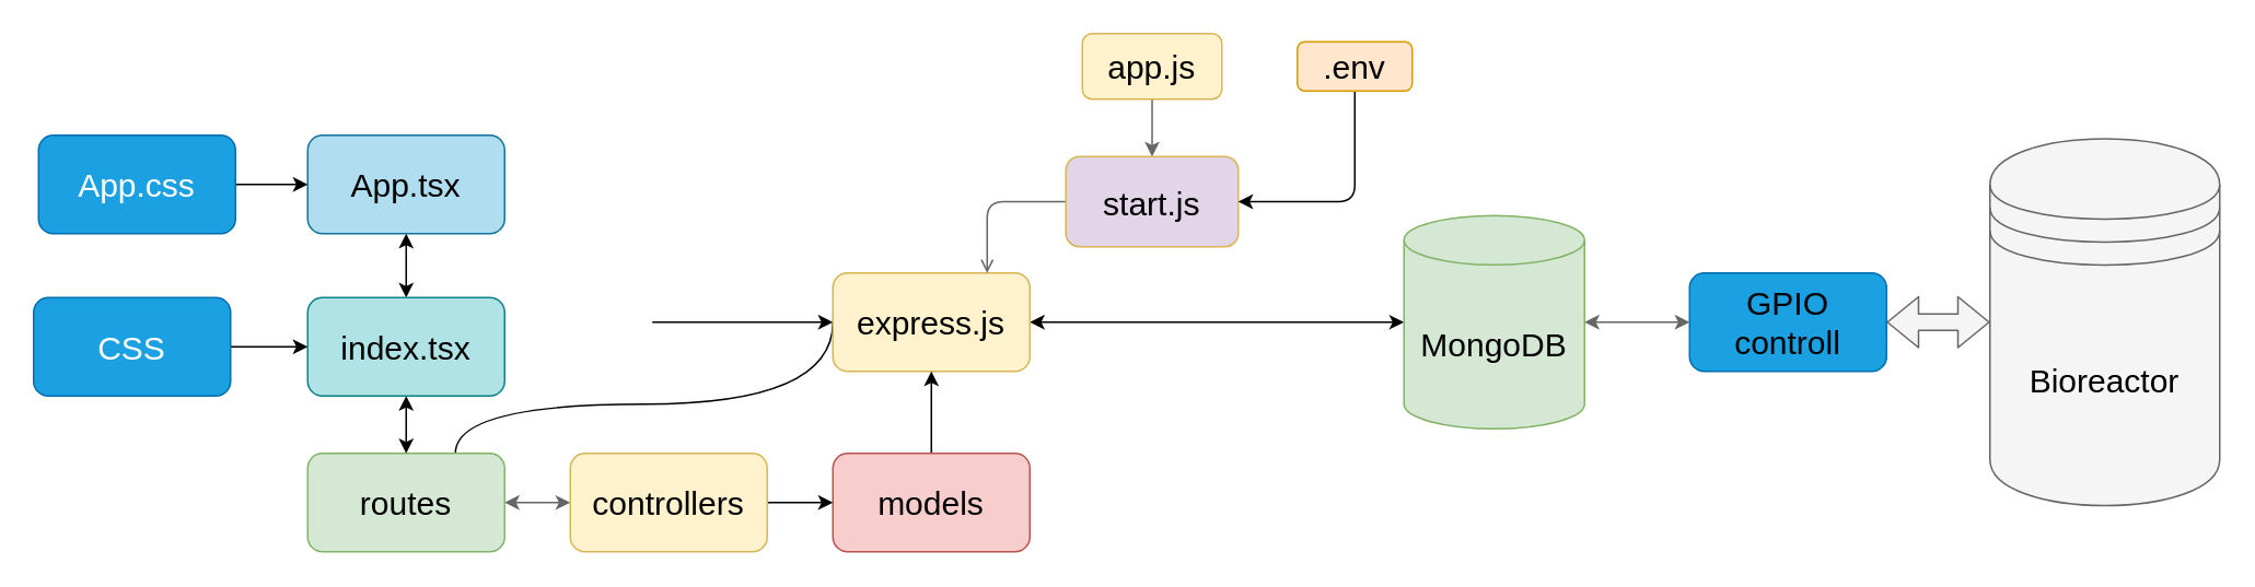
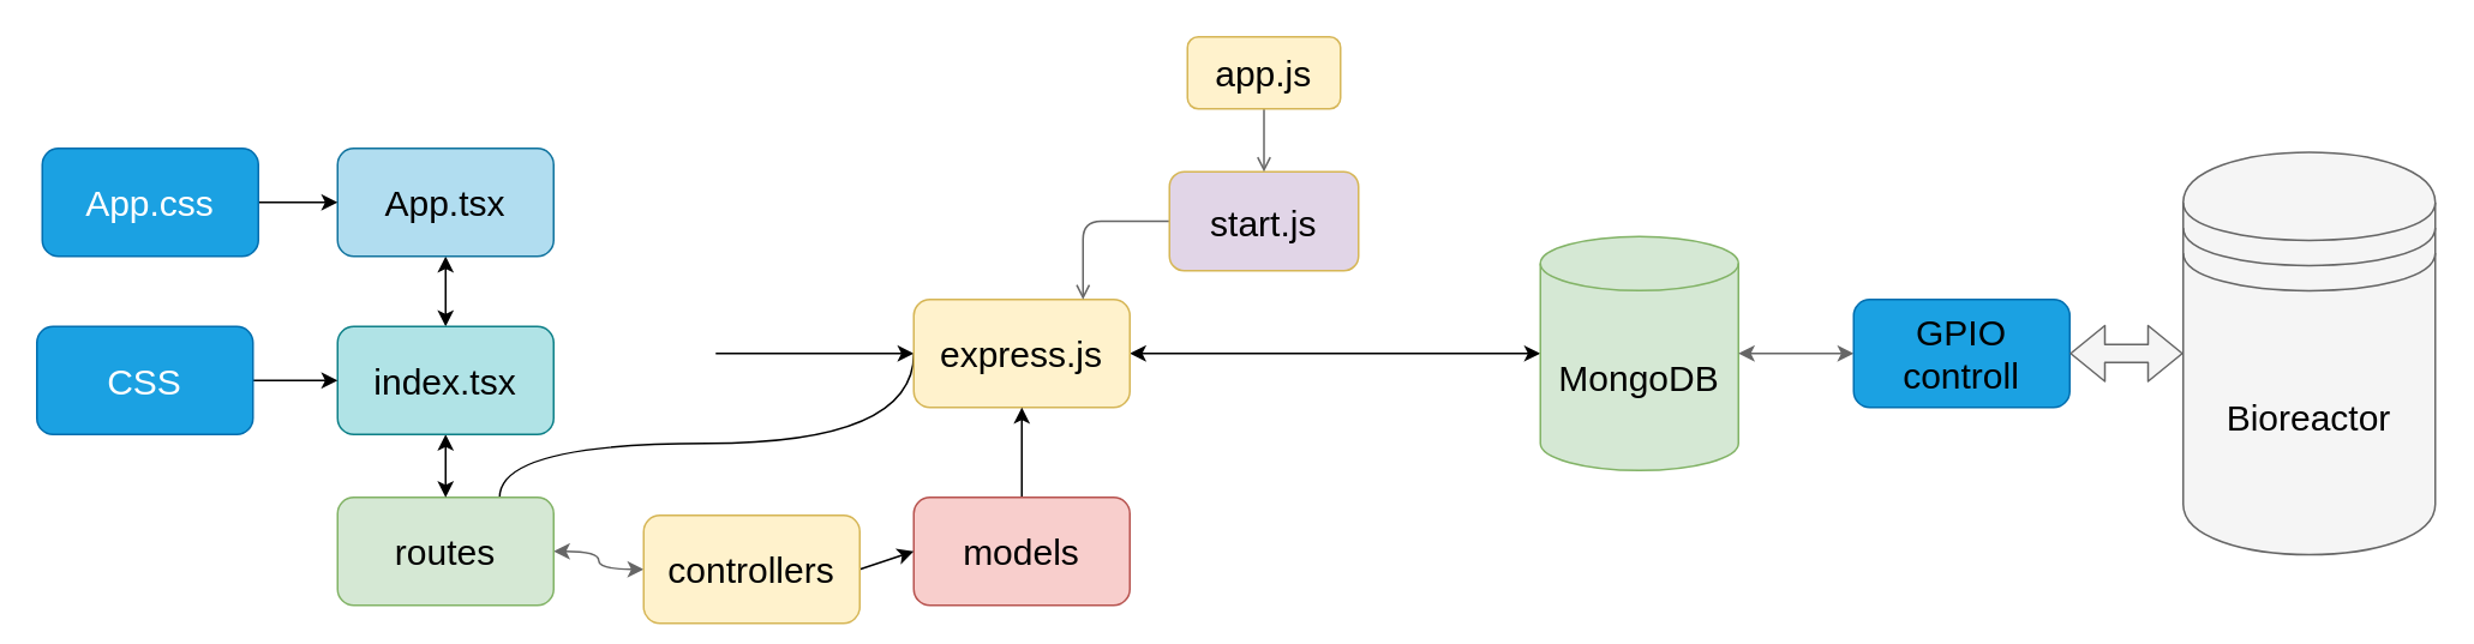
  <mxCell id="0" />
  <mxCell id="1" parent="0" />
  <mxCell id="2" value="" style="edgeStyle=none;html=1;" edge="1" parent="1" target="5"><mxGeometry relative="1" as="geometry"><mxPoint x="397" y="196" as="sourcePoint" /></mxGeometry></mxCell>
  <mxCell id="3" style="edgeStyle=orthogonalEdgeStyle;html=1;exitX=0;exitY=0.5;exitDx=0;exitDy=0;entryX=0.75;entryY=0;entryDx=0;entryDy=0;strokeColor=#000000;fontColor=#000000;startArrow=none;startFill=0;endArrow=none;endFill=0;curved=1;" edge="1" parent="1" source="5" target="18"><mxGeometry relative="1" as="geometry"><Array as="points"><mxPoint x="507" y="246" /><mxPoint x="277" y="246" /></Array></mxGeometry></mxCell>
  <mxCell id="4" style="edgeStyle=orthogonalEdgeStyle;html=1;exitX=1;exitY=0.5;exitDx=0;exitDy=0;entryX=0;entryY=0.5;entryDx=0;entryDy=0;entryPerimeter=0;strokeColor=#000000;fontColor=#000000;startArrow=classic;startFill=1;endArrow=classic;endFill=1;" edge="1" parent="1" source="5" target="12"><mxGeometry relative="1" as="geometry" /></mxCell>
  <mxCell id="5" value="express.js" style="rounded=1;whiteSpace=wrap;html=1;hachureGap=4;fontFamily=Helvetica;fontSize=20;labelBackgroundColor=none;shadow=0;fillColor=#fff2cc;strokeColor=#d6b656;fontColor=#000000;" parent="1" vertex="1"><mxGeometry x="507" y="166" width="120" height="60" as="geometry" /></mxCell>
  <mxCell id="6" style="edgeStyle=orthogonalEdgeStyle;hachureGap=4;html=1;exitX=0;exitY=0.5;exitDx=0;exitDy=0;fontFamily=Helvetica;fontSize=16;fontColor=#000000;labelBackgroundColor=none;shadow=0;fillColor=#f5f5f5;strokeColor=#666666;endArrow=open;" parent="1" source="7" target="5" edge="1"><mxGeometry relative="1" as="geometry"><Array as="points"><mxPoint x="601" y="123" /></Array></mxGeometry></mxCell>
  <mxCell id="7" value="start.js" style="rounded=1;whiteSpace=wrap;html=1;hachureGap=4;fontFamily=Helvetica;fontSize=20;labelBackgroundColor=none;shadow=0;fillColor=#e1d5e7;strokeColor=#d6b656;fontColor=#000000;" parent="1" vertex="1"><mxGeometry x="649" y="95" width="105" height="55" as="geometry" /></mxCell>
- <mxCell id="8" style="edgeStyle=orthogonalEdgeStyle;html=1;exitX=0.5;exitY=1;exitDx=0;exitDy=0;entryX=1;entryY=0.5;entryDx=0;entryDy=0;strokeColor=#000000;fontColor=#000000;startArrow=none;startFill=0;endArrow=classic;endFill=1;" edge="1" parent="1" source="9" target="7"><mxGeometry relative="1" as="geometry" /></mxCell>
- <mxCell id="9" value=".env" style="rounded=1;whiteSpace=wrap;html=1;hachureGap=4;fontFamily=Helvetica;fontSize=20;labelBackgroundColor=none;shadow=0;fillColor=#ffe6cc;strokeColor=#d79b00;fontColor=#000000;" parent="1" vertex="1"><mxGeometry x="790" y="25" width="70" height="30" as="geometry" /></mxCell>
- <mxCell id="10" style="edgeStyle=none;hachureGap=4;html=1;exitX=0.5;exitY=1;exitDx=0;exitDy=0;entryX=0.5;entryY=0;entryDx=0;entryDy=0;fontFamily=Helvetica;fontSize=16;fontColor=#000000;labelBackgroundColor=none;shadow=0;fillColor=#f5f5f5;strokeColor=#666666;" parent="1" source="11" target="7" edge="1"><mxGeometry relative="1" as="geometry" /></mxCell>
+ <mxCell id="10" style="edgeStyle=none;hachureGap=4;html=1;exitX=0.5;exitY=1;exitDx=0;exitDy=0;entryX=0.5;entryY=0;entryDx=0;entryDy=0;fontFamily=Helvetica;fontSize=16;fontColor=#000000;labelBackgroundColor=none;shadow=0;fillColor=#f5f5f5;strokeColor=#666666;endArrow=open;" parent="1" source="11" target="7" edge="1"><mxGeometry relative="1" as="geometry" /></mxCell>
  <mxCell id="11" value="app.js" style="rounded=1;whiteSpace=wrap;html=1;hachureGap=4;fontFamily=Helvetica;fontSize=20;labelBackgroundColor=none;shadow=0;fillColor=#fff2cc;strokeColor=#d6b656;fontColor=#000000;" parent="1" vertex="1"><mxGeometry x="659" y="20" width="85" height="40" as="geometry" /></mxCell>
  <mxCell id="12" value="MongoDB" style="shape=cylinder3;whiteSpace=wrap;html=1;boundedLbl=1;backgroundOutline=1;size=15;hachureGap=4;fontFamily=Helvetica;fontSize=20;labelBackgroundColor=none;shadow=0;fillColor=#d5e8d4;strokeColor=#82b366;fontColor=#000000;" parent="1" vertex="1"><mxGeometry x="855" y="131" width="110" height="130" as="geometry" /></mxCell>
  <mxCell id="13" style="edgeStyle=none;html=1;exitX=0.5;exitY=0;exitDx=0;exitDy=0;entryX=0.5;entryY=1;entryDx=0;entryDy=0;startArrow=none;startFill=0;endArrow=classic;endFill=1;strokeColor=#000000;" edge="1" parent="1" source="14" target="5"><mxGeometry relative="1" as="geometry" /></mxCell>
  <mxCell id="14" value="models" style="rounded=1;whiteSpace=wrap;html=1;hachureGap=4;fontFamily=Helvetica;fontSize=20;labelBackgroundColor=none;shadow=0;fillColor=#f8cecc;strokeColor=#b85450;fontColor=#000000;" parent="1" vertex="1"><mxGeometry x="507" y="276" width="120" height="60" as="geometry" /></mxCell>
  <mxCell id="15" style="edgeStyle=orthogonalEdgeStyle;curved=1;hachureGap=4;html=1;exitX=0;exitY=0.5;exitDx=0;exitDy=0;entryX=1;entryY=0.5;entryDx=0;entryDy=0;fontFamily=Helvetica;fontSize=16;fontColor=#000000;labelBackgroundColor=none;shadow=0;fillColor=#f5f5f5;strokeColor=#666666;startArrow=classic;startFill=1;endArrow=classic;endFill=1;" parent="1" source="17" target="18" edge="1"><mxGeometry relative="1" as="geometry" /></mxCell>
  <mxCell id="16" style="edgeStyle=none;html=1;exitX=1;exitY=0.5;exitDx=0;exitDy=0;entryX=0;entryY=0.5;entryDx=0;entryDy=0;strokeColor=#000000;startArrow=none;startFill=0;endArrow=classic;endFill=1;" edge="1" parent="1" source="17" target="14"><mxGeometry relative="1" as="geometry" /></mxCell>
- <mxCell id="17" value="controllers" style="rounded=1;whiteSpace=wrap;html=1;hachureGap=4;fontFamily=Helvetica;fontSize=20;labelBackgroundColor=none;shadow=0;fillColor=#fff2cc;strokeColor=#d6b656;fontColor=#000000;" parent="1" vertex="1"><mxGeometry x="347" y="276" width="120" height="60" as="geometry" /></mxCell>
+ <mxCell id="17" value="controllers" style="rounded=1;whiteSpace=wrap;html=1;hachureGap=4;fontFamily=Helvetica;fontSize=20;labelBackgroundColor=none;shadow=0;fillColor=#fff2cc;strokeColor=#d6b656;fontColor=#000000;" parent="1" vertex="1"><mxGeometry x="357" y="286" width="120" height="60" as="geometry" /></mxCell>
  <mxCell id="18" value="routes" style="rounded=1;whiteSpace=wrap;html=1;hachureGap=4;fontFamily=Helvetica;fontSize=20;labelBackgroundColor=none;shadow=0;fillColor=#d5e8d4;strokeColor=#82b366;fontColor=#000000;" parent="1" vertex="1"><mxGeometry x="187" y="276" width="120" height="60" as="geometry" /></mxCell>
  <mxCell id="19" style="edgeStyle=none;hachureGap=4;html=1;exitX=1;exitY=0.5;exitDx=0;exitDy=0;entryX=0;entryY=0.5;entryDx=0;entryDy=0;fontFamily=Helvetica;fontSize=16;startArrow=classic;startFill=1;fontColor=#000000;labelBackgroundColor=none;shadow=0;fillColor=#f5f5f5;strokeColor=#666666;" parent="1" target="20" edge="1"><mxGeometry relative="1" as="geometry"><mxPoint x="965" y="196" as="sourcePoint" /></mxGeometry></mxCell>
  <mxCell id="20" value="GPIO controll" style="rounded=1;whiteSpace=wrap;html=1;hachureGap=4;fontFamily=Helvetica;fontSize=20;labelBackgroundColor=none;shadow=0;fillColor=#1ba1e2;strokeColor=#006EAF;fontColor=#000000;glass=0;" parent="1" vertex="1"><mxGeometry x="1029" y="165.99" width="120" height="60" as="geometry" /></mxCell>
  <mxCell id="21" value="Bioreactor" style="shape=datastore;whiteSpace=wrap;html=1;hachureGap=4;fontFamily=Helvetica;fontSize=20;labelBackgroundColor=none;shadow=0;fillColor=#f5f5f5;strokeColor=#666666;fontColor=#000000;" parent="1" vertex="1"><mxGeometry x="1212" y="84.12" width="140" height="223.75" as="geometry" /></mxCell>
  <mxCell id="22" value="" style="shape=flexArrow;endArrow=classic;html=1;hachureGap=4;fontFamily=Helvetica;fontSize=16;exitX=1;exitY=0.5;exitDx=0;exitDy=0;entryX=0;entryY=0.5;entryDx=0;entryDy=0;fontColor=#000000;labelBackgroundColor=none;shadow=0;fillColor=#f5f5f5;strokeColor=#666666;startArrow=block;" parent="1" source="20" target="21" edge="1"><mxGeometry width="50" height="50" relative="1" as="geometry"><mxPoint x="1115" y="225.99" as="sourcePoint" /><mxPoint x="1165" y="175.99" as="targetPoint" /></mxGeometry></mxCell>
  <mxCell id="23" style="edgeStyle=none;html=1;exitX=0.5;exitY=1;exitDx=0;exitDy=0;entryX=0.5;entryY=0;entryDx=0;entryDy=0;strokeColor=#000000;startArrow=classic;startFill=1;endArrow=classic;endFill=1;" edge="1" parent="1" source="24" target="26"><mxGeometry relative="1" as="geometry" /></mxCell>
  <mxCell id="24" value="App.tsx" style="rounded=1;whiteSpace=wrap;html=1;hachureGap=4;fontFamily=Helvetica;fontSize=20;labelBackgroundColor=none;shadow=0;fillColor=#b1ddf0;strokeColor=#10739e;fontColor=#000000;" vertex="1" parent="1"><mxGeometry x="187" y="82" width="120" height="60" as="geometry" /></mxCell>
  <mxCell id="25" style="edgeStyle=none;html=1;exitX=0.5;exitY=1;exitDx=0;exitDy=0;entryX=0.5;entryY=0;entryDx=0;entryDy=0;strokeColor=#000000;startArrow=classic;startFill=1;endArrow=classic;endFill=1;" edge="1" parent="1" source="26" target="18"><mxGeometry relative="1" as="geometry" /></mxCell>
  <mxCell id="26" value="index.tsx" style="rounded=1;whiteSpace=wrap;html=1;hachureGap=4;fontFamily=Helvetica;fontSize=20;labelBackgroundColor=none;shadow=0;fillColor=#b0e3e6;strokeColor=#0e8088;fontColor=#000000;" vertex="1" parent="1"><mxGeometry x="187" y="181" width="120" height="60" as="geometry" /></mxCell>
  <mxCell id="27" style="edgeStyle=none;html=1;exitX=1;exitY=0.5;exitDx=0;exitDy=0;entryX=0;entryY=0.5;entryDx=0;entryDy=0;strokeColor=#000000;startArrow=none;startFill=0;endArrow=classic;endFill=1;" edge="1" parent="1" source="28" target="26"><mxGeometry relative="1" as="geometry" /></mxCell>
  <mxCell id="28" value="CSS" style="rounded=1;whiteSpace=wrap;html=1;hachureGap=4;fontFamily=Helvetica;fontSize=20;labelBackgroundColor=none;shadow=0;fillColor=#1ba1e2;strokeColor=#006EAF;fontColor=#ffffff;" vertex="1" parent="1"><mxGeometry x="20" y="181" width="120" height="60" as="geometry" /></mxCell>
  <mxCell id="29" style="edgeStyle=none;html=1;exitX=1;exitY=0.5;exitDx=0;exitDy=0;entryX=0;entryY=0.5;entryDx=0;entryDy=0;strokeColor=#000000;startArrow=none;startFill=0;endArrow=classic;endFill=1;" edge="1" parent="1" source="30" target="24"><mxGeometry relative="1" as="geometry" /></mxCell>
  <mxCell id="30" value="App.css" style="rounded=1;whiteSpace=wrap;html=1;hachureGap=4;fontFamily=Helvetica;fontSize=20;labelBackgroundColor=none;shadow=0;fillColor=#1ba1e2;strokeColor=#006EAF;fontColor=#ffffff;" vertex="1" parent="1"><mxGeometry x="23" y="82" width="120" height="60" as="geometry" /></mxCell>
